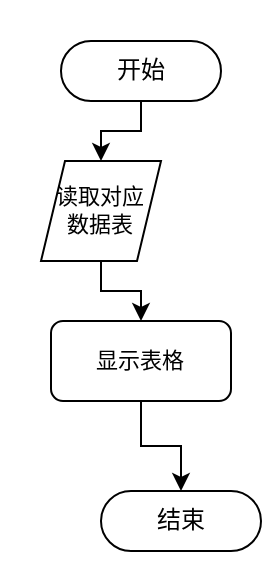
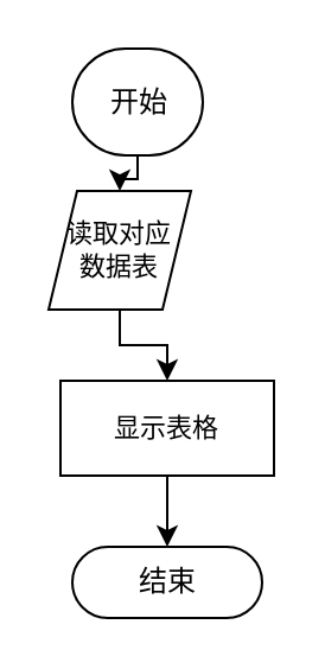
  <mxCell id="0" />
  <mxCell id="1" parent="0" />
  <mxCell id="2" value="" style="edgeStyle=orthogonalEdgeStyle;shape=connector;rounded=0;html=1;labelBackgroundColor=default;fontFamily=Helvetica;fontSize=11;fontColor=default;endArrow=classic;strokeColor=default;" edge="1" parent="1" source="3" target="5"><mxGeometry relative="1" as="geometry" /></mxCell>
- <mxCell id="3" value="开始" style="html=1;dashed=0;whitespace=wrap;shape=mxgraph.dfd.start" vertex="1" parent="1"><mxGeometry x="30" y="20" width="80" height="30" as="geometry" /></mxCell>
+ <mxCell id="3" value="开始" style="html=1;dashed=0;whitespace=wrap;shape=mxgraph.dfd.start" vertex="1" parent="1"><mxGeometry x="30" y="20" width="55" height="45" as="geometry" /></mxCell>
  <mxCell id="4" style="edgeStyle=orthogonalEdgeStyle;shape=connector;rounded=0;html=1;exitX=0.5;exitY=1;exitDx=0;exitDy=0;entryX=0.5;entryY=0;entryDx=0;entryDy=0;labelBackgroundColor=default;fontFamily=Helvetica;fontSize=11;fontColor=default;endArrow=classic;strokeColor=default;" edge="1" parent="1" source="5" target="7"><mxGeometry relative="1" as="geometry" /></mxCell>
  <mxCell id="5" value="读取对应&lt;br&gt;数据表" style="shape=parallelogram;perimeter=parallelogramPerimeter;whiteSpace=wrap;html=1;dashed=0;fontFamily=Helvetica;fontSize=11;fontColor=default;" vertex="1" parent="1"><mxGeometry x="20" y="80" width="60" height="50" as="geometry" /></mxCell>
  <mxCell id="6" style="edgeStyle=orthogonalEdgeStyle;shape=connector;rounded=0;html=1;exitX=0.5;exitY=1;exitDx=0;exitDy=0;entryX=0.5;entryY=0.5;entryDx=0;entryDy=-15;entryPerimeter=0;labelBackgroundColor=default;fontFamily=Helvetica;fontSize=11;fontColor=default;endArrow=classic;strokeColor=default;" edge="1" parent="1" source="7" target="8"><mxGeometry relative="1" as="geometry" /></mxCell>
- <mxCell id="7" value="显示表格" style="whiteSpace=wrap;html=1;fontFamily=Helvetica;fontSize=11;fontColor=default;rounded=1;" vertex="1" parent="1"><mxGeometry x="25" y="160" width="90" height="40" as="geometry" /></mxCell>
- <mxCell id="8" value="结束" style="html=1;dashed=0;whitespace=wrap;shape=mxgraph.dfd.start" vertex="1" parent="1"><mxGeometry x="50" y="245" width="80" height="30" as="geometry" /></mxCell>
+ <mxCell id="7" value="显示表格" style="rounded=0;whiteSpace=wrap;html=1;fontFamily=Helvetica;fontSize=11;fontColor=default;" vertex="1" parent="1"><mxGeometry x="25" y="160" width="90" height="40" as="geometry" /></mxCell>
+ <mxCell id="8" value="结束" style="html=1;dashed=0;whitespace=wrap;shape=mxgraph.dfd.start" vertex="1" parent="1"><mxGeometry x="30" y="230" width="80" height="30" as="geometry" /></mxCell>
